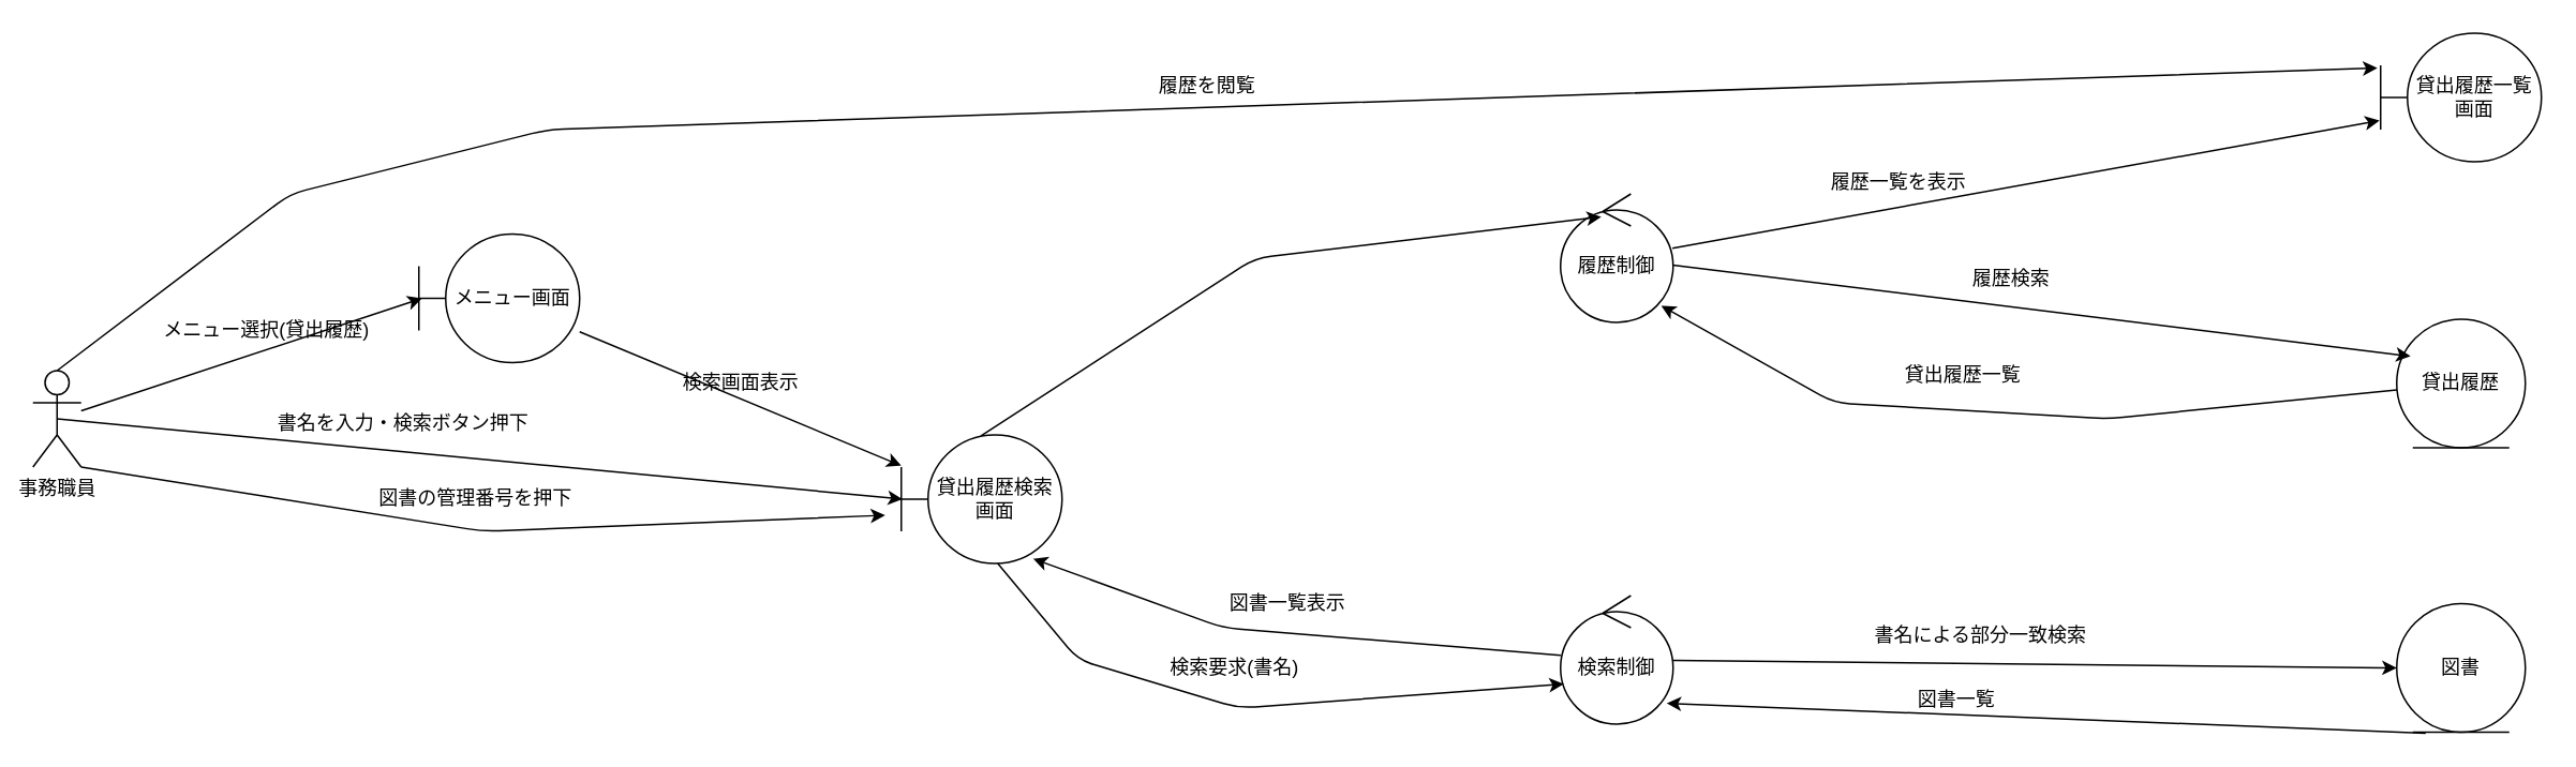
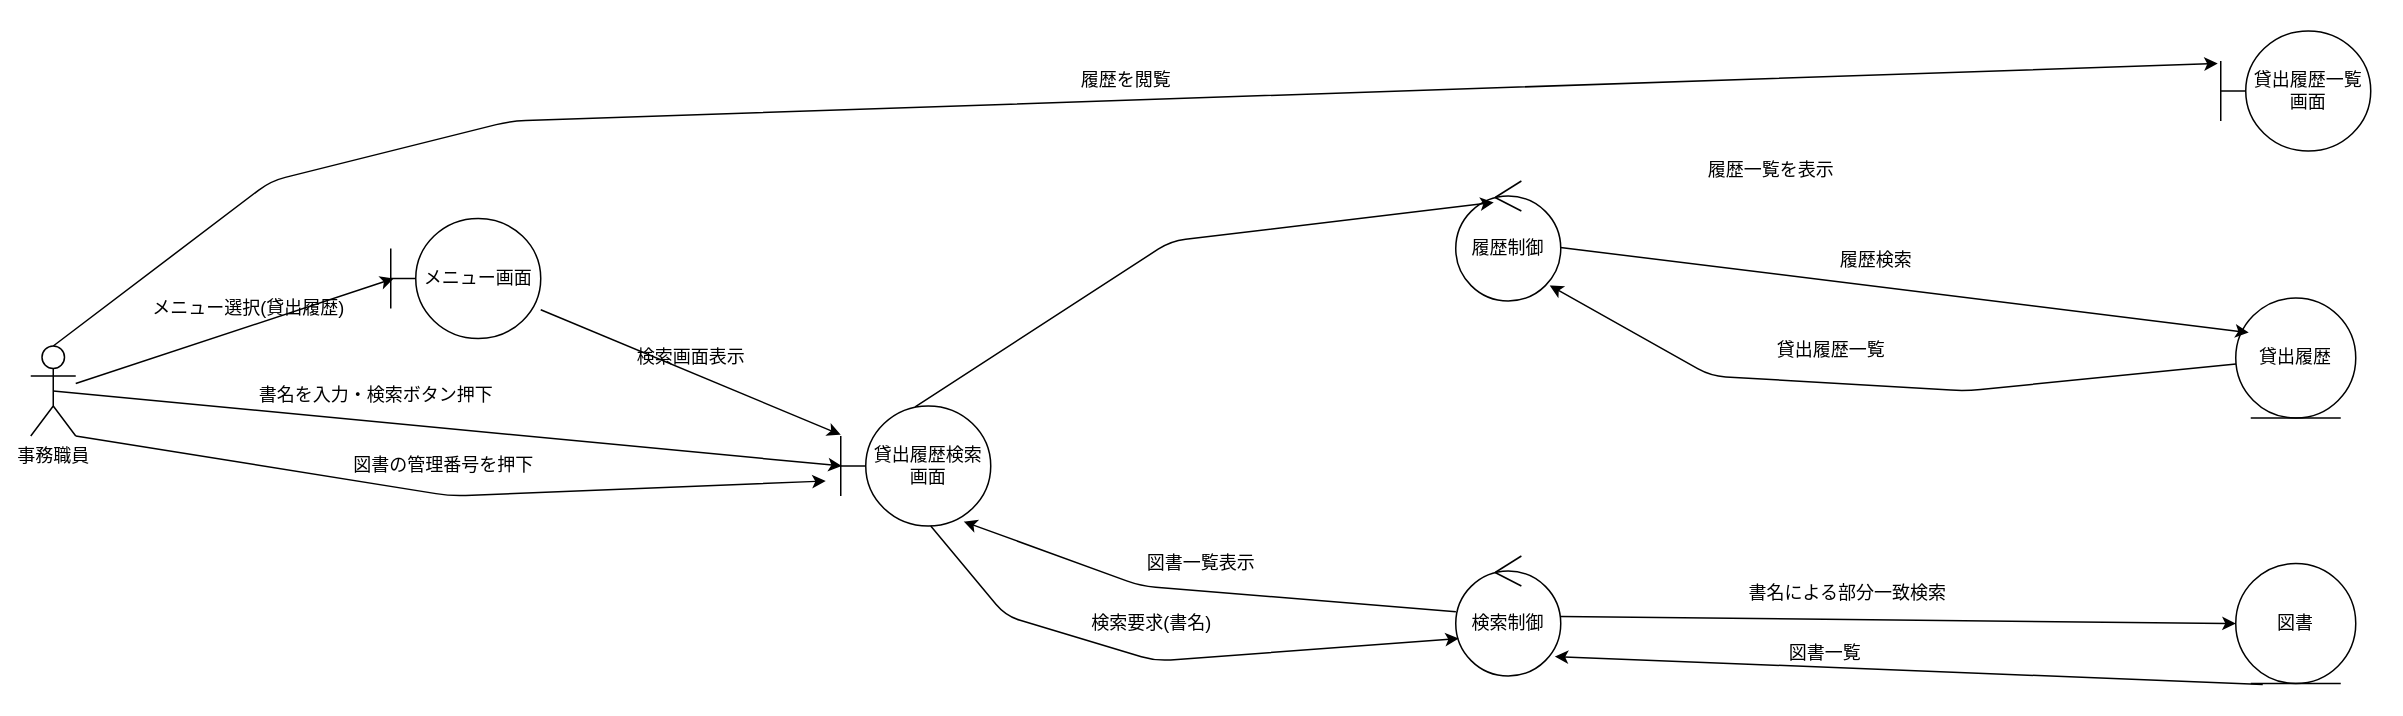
  <mxCell id="0" />
  <mxCell id="1" parent="0" />
  <mxCell id="2" value="事務職員" style="shape=umlActor;verticalLabelPosition=bottom;verticalAlign=top;html=1;" parent="1" vertex="1"><mxGeometry x="20" y="230" width="30" height="60" as="geometry" /></mxCell>
  <mxCell id="3" value="" style="edgeStyle=none;html=1;" parent="1" source="4" target="7" edge="1"><mxGeometry relative="1" as="geometry" /></mxCell>
  <mxCell id="4" value="メニュー画面" style="shape=umlBoundary;whiteSpace=wrap;html=1;" parent="1" vertex="1"><mxGeometry x="260" y="145" width="100" height="80" as="geometry" /></mxCell>
  <mxCell id="5" style="edgeStyle=none;html=1;entryX=0.02;entryY=0.5;entryDx=0;entryDy=0;entryPerimeter=0;" parent="1" source="2" target="4" edge="1"><mxGeometry relative="1" as="geometry" /></mxCell>
  <mxCell id="6" value="メニュー選択(貸出履歴)" style="text;html=1;align=center;verticalAlign=middle;resizable=0;points=[];autosize=1;strokeColor=none;fillColor=none;" parent="1" vertex="1"><mxGeometry x="90" y="190" width="150" height="30" as="geometry" /></mxCell>
  <mxCell id="7" value="貸出履歴検索画面" style="shape=umlBoundary;whiteSpace=wrap;html=1;" parent="1" vertex="1"><mxGeometry x="560" y="270" width="100" height="80" as="geometry" /></mxCell>
  <mxCell id="8" style="edgeStyle=none;html=1;exitX=0.5;exitY=0.5;exitDx=0;exitDy=0;exitPerimeter=0;entryX=0.007;entryY=0.5;entryDx=0;entryDy=0;entryPerimeter=0;" parent="1" source="2" target="7" edge="1"><mxGeometry relative="1" as="geometry" /></mxCell>
  <mxCell id="9" value="書名を入力・検索ボタン押下" style="text;html=1;align=center;verticalAlign=middle;resizable=0;points=[];autosize=1;strokeColor=none;fillColor=none;" parent="1" vertex="1"><mxGeometry x="160" y="248" width="180" height="30" as="geometry" /></mxCell>
  <mxCell id="10" style="edgeStyle=none;html=1;exitX=1;exitY=1;exitDx=0;exitDy=0;exitPerimeter=0;entryX=-0.1;entryY=0.625;entryDx=0;entryDy=0;entryPerimeter=0;" parent="1" source="2" target="7" edge="1"><mxGeometry relative="1" as="geometry"><Array as="points"><mxPoint x="300" y="330" /></Array></mxGeometry></mxCell>
  <mxCell id="11" value="図書の管理番号を押下" style="text;html=1;align=center;verticalAlign=middle;resizable=0;points=[];autosize=1;strokeColor=none;fillColor=none;" parent="1" vertex="1"><mxGeometry x="225" y="295" width="140" height="30" as="geometry" /></mxCell>
  <mxCell id="12" value="履歴制御" style="ellipse;shape=umlControl;whiteSpace=wrap;html=1;" parent="1" vertex="1"><mxGeometry x="970" y="120" width="70" height="80" as="geometry" /></mxCell>
  <mxCell id="13" style="edgeStyle=none;html=1;entryX=0.362;entryY=0.179;entryDx=0;entryDy=0;entryPerimeter=0;exitX=0.496;exitY=0.008;exitDx=0;exitDy=0;exitPerimeter=0;" parent="1" source="7" target="12" edge="1"><mxGeometry relative="1" as="geometry"><Array as="points"><mxPoint x="780" y="160" /></Array></mxGeometry></mxCell>
  <mxCell id="14" value="貸出履歴一覧画面" style="shape=umlBoundary;whiteSpace=wrap;html=1;" parent="1" vertex="1"><mxGeometry x="1480" y="20" width="100" height="80" as="geometry" /></mxCell>
- <mxCell id="15" style="edgeStyle=none;html=1;entryX=-0.007;entryY=0.679;entryDx=0;entryDy=0;entryPerimeter=0;" parent="1" source="12" target="14" edge="1"><mxGeometry relative="1" as="geometry"><mxPoint x="1470" y="80" as="targetPoint" /></mxGeometry></mxCell>
  <mxCell id="16" value="履歴一覧を表示" style="text;html=1;align=center;verticalAlign=middle;resizable=0;points=[];autosize=1;strokeColor=none;fillColor=none;" parent="1" vertex="1"><mxGeometry x="1125" y="98" width="110" height="30" as="geometry" /></mxCell>
  <mxCell id="17" style="edgeStyle=none;html=1;exitX=0.5;exitY=0;exitDx=0;exitDy=0;exitPerimeter=0;entryX=-0.02;entryY=0.271;entryDx=0;entryDy=0;entryPerimeter=0;" parent="1" source="2" target="14" edge="1"><mxGeometry relative="1" as="geometry"><Array as="points"><mxPoint x="180" y="120" /><mxPoint x="340" y="80" /></Array></mxGeometry></mxCell>
  <mxCell id="18" value="貸出履歴" style="ellipse;shape=umlEntity;whiteSpace=wrap;html=1;" parent="1" vertex="1"><mxGeometry x="1490" y="198" width="80" height="80" as="geometry" /></mxCell>
  <mxCell id="19" style="edgeStyle=none;html=1;entryX=0.108;entryY=0.288;entryDx=0;entryDy=0;entryPerimeter=0;" parent="1" source="12" target="18" edge="1"><mxGeometry relative="1" as="geometry" /></mxCell>
  <mxCell id="20" value="履歴検索" style="text;html=1;align=center;verticalAlign=middle;resizable=0;points=[];autosize=1;strokeColor=none;fillColor=none;" parent="1" vertex="1"><mxGeometry x="1215" y="158" width="70" height="30" as="geometry" /></mxCell>
  <mxCell id="21" style="edgeStyle=none;html=1;entryX=0.895;entryY=0.871;entryDx=0;entryDy=0;entryPerimeter=0;" parent="1" source="18" target="12" edge="1"><mxGeometry relative="1" as="geometry"><Array as="points"><mxPoint x="1310" y="260" /><mxPoint x="1140" y="250" /></Array></mxGeometry></mxCell>
  <mxCell id="22" value="貸出履歴一覧" style="text;html=1;align=center;verticalAlign=middle;resizable=0;points=[];autosize=1;strokeColor=none;fillColor=none;" parent="1" vertex="1"><mxGeometry x="1170" y="218" width="100" height="30" as="geometry" /></mxCell>
  <mxCell id="23" style="edgeStyle=none;html=1;entryX=0;entryY=0.5;entryDx=0;entryDy=0;" parent="1" source="24" target="29" edge="1"><mxGeometry relative="1" as="geometry" /></mxCell>
  <mxCell id="24" value="検索制御" style="ellipse;shape=umlControl;whiteSpace=wrap;html=1;" parent="1" vertex="1"><mxGeometry x="970" y="370" width="70" height="80" as="geometry" /></mxCell>
  <mxCell id="25" style="edgeStyle=none;html=1;entryX=0.029;entryY=0.688;entryDx=0;entryDy=0;entryPerimeter=0;exitX=0.6;exitY=1;exitDx=0;exitDy=0;exitPerimeter=0;" parent="1" source="7" target="24" edge="1"><mxGeometry relative="1" as="geometry"><Array as="points"><mxPoint x="670" y="410" /><mxPoint x="770" y="440" /></Array></mxGeometry></mxCell>
  <mxCell id="26" value="検索要求(書名)" style="text;html=1;align=center;verticalAlign=middle;resizable=0;points=[];autosize=1;strokeColor=none;fillColor=none;" parent="1" vertex="1"><mxGeometry x="717" y="400" width="100" height="30" as="geometry" /></mxCell>
  <mxCell id="27" style="edgeStyle=none;html=1;entryX=0.82;entryY=0.963;entryDx=0;entryDy=0;entryPerimeter=0;" parent="1" source="24" target="7" edge="1"><mxGeometry relative="1" as="geometry"><Array as="points"><mxPoint x="760" y="390" /></Array></mxGeometry></mxCell>
  <mxCell id="28" value="図書一覧表示" style="text;html=1;align=center;verticalAlign=middle;resizable=0;points=[];autosize=1;strokeColor=none;fillColor=none;" parent="1" vertex="1"><mxGeometry x="750" y="360" width="100" height="30" as="geometry" /></mxCell>
  <mxCell id="29" value="図書" style="ellipse;shape=umlEntity;whiteSpace=wrap;html=1;" parent="1" vertex="1"><mxGeometry x="1490" y="375" width="80" height="80" as="geometry" /></mxCell>
  <mxCell id="30" value="書名による部分一致検索" style="text;html=1;align=center;verticalAlign=middle;resizable=0;points=[];autosize=1;strokeColor=none;fillColor=none;" parent="1" vertex="1"><mxGeometry x="1151" y="380" width="160" height="30" as="geometry" /></mxCell>
  <mxCell id="31" style="edgeStyle=none;html=1;entryX=0.943;entryY=0.838;entryDx=0;entryDy=0;entryPerimeter=0;exitX=0.225;exitY=1.008;exitDx=0;exitDy=0;exitPerimeter=0;" parent="1" source="29" target="24" edge="1"><mxGeometry relative="1" as="geometry" /></mxCell>
  <mxCell id="32" value="図書一覧" style="text;html=1;align=center;verticalAlign=middle;resizable=0;points=[];autosize=1;strokeColor=none;fillColor=none;" parent="1" vertex="1"><mxGeometry x="1181" y="420" width="70" height="30" as="geometry" /></mxCell>
  <mxCell id="33" value="履歴を閲覧" style="text;html=1;align=center;verticalAlign=middle;resizable=0;points=[];autosize=1;strokeColor=none;fillColor=none;" parent="1" vertex="1"><mxGeometry x="710" y="38" width="80" height="30" as="geometry" /></mxCell>
  <mxCell id="34" value="検索画面表示" style="text;html=1;align=center;verticalAlign=middle;resizable=0;points=[];autosize=1;strokeColor=none;fillColor=none;" parent="1" vertex="1"><mxGeometry x="410" y="223" width="100" height="30" as="geometry" /></mxCell>
